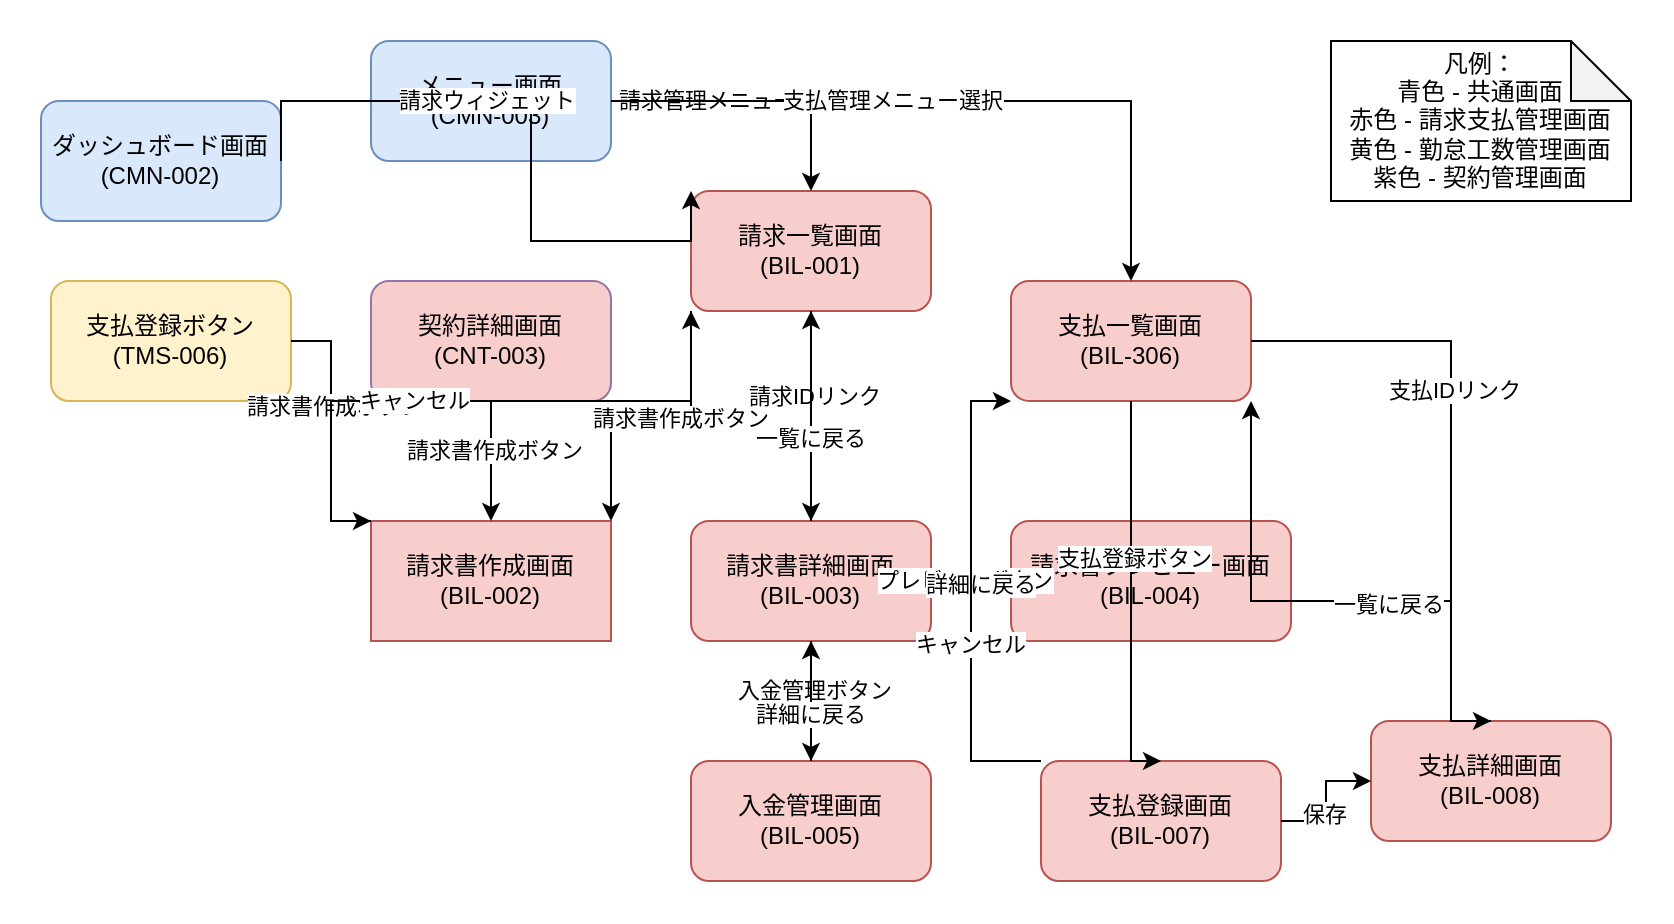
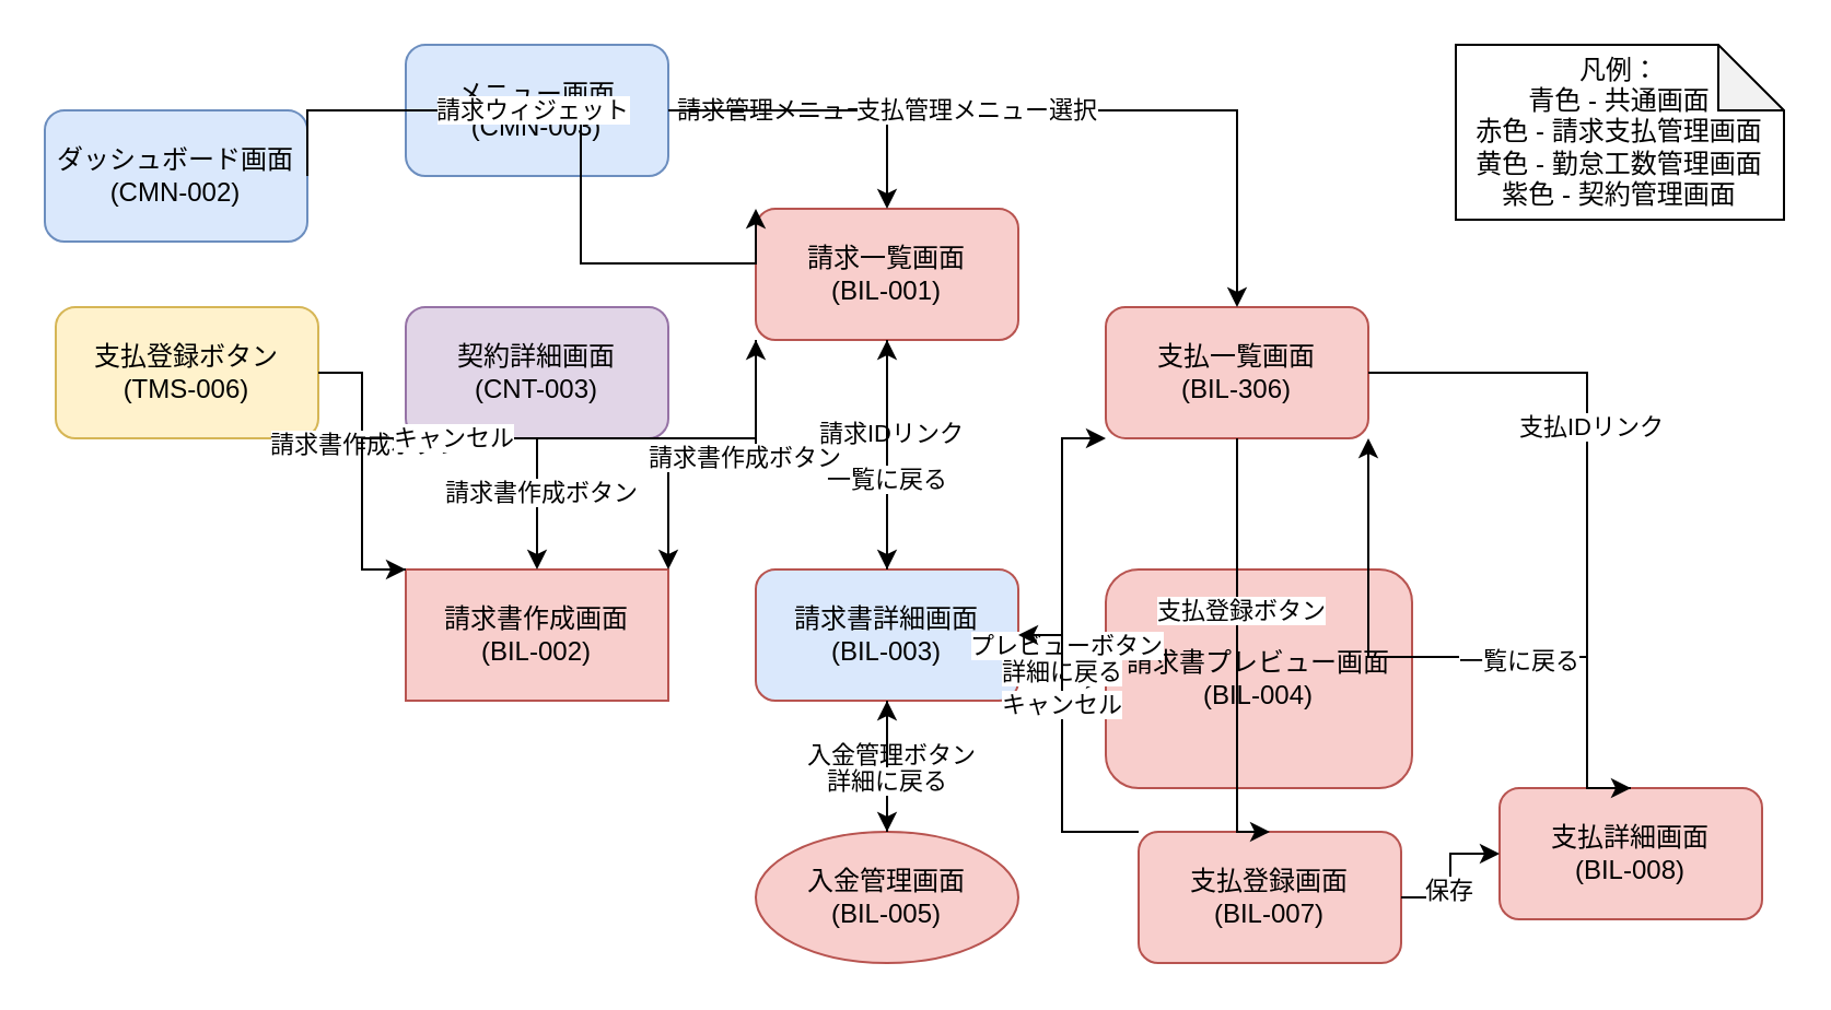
  <mxCell id="0" />
  <mxCell id="1" parent="0" />
  <mxCell id="2" value="ダッシュボード画面&#10;(CMN-002)" style="rounded=1;whiteSpace=wrap;html=1;fillColor=#dae8fc;strokeColor=#6c8ebf;" vertex="1" parent="1"><mxGeometry x="20" y="50" width="120" height="60" as="geometry" /></mxCell>
  <mxCell id="3" value="メニュー画面&#10;(CMN-003)" style="rounded=1;whiteSpace=wrap;html=1;fillColor=#dae8fc;strokeColor=#6c8ebf;" vertex="1" parent="1"><mxGeometry x="185" y="20" width="120" height="60" as="geometry" /></mxCell>
  <mxCell id="4" value="支払登録ボタン&#10;(TMS-006)" style="rounded=1;whiteSpace=wrap;html=1;fillColor=#fff2cc;strokeColor=#d6b656;" vertex="1" parent="1"><mxGeometry x="25" y="140" width="120" height="60" as="geometry" /></mxCell>
- <mxCell id="5" value="契約詳細画面&#10;(CNT-003)" style="rounded=1;whiteSpace=wrap;html=1;fillColor=#f8cecc;strokeColor=#9673a6;" vertex="1" parent="1"><mxGeometry x="185" y="140" width="120" height="60" as="geometry" /></mxCell>
+ <mxCell id="5" value="契約詳細画面&#10;(CNT-003)" style="rounded=1;whiteSpace=wrap;html=1;fillColor=#e1d5e7;strokeColor=#9673a6;" vertex="1" parent="1"><mxGeometry x="185" y="140" width="120" height="60" as="geometry" /></mxCell>
  <mxCell id="6" value="請求一覧画面&#10;(BIL-001)" style="rounded=1;whiteSpace=wrap;html=1;fillColor=#f8cecc;strokeColor=#b85450;" vertex="1" parent="1"><mxGeometry x="345" y="95" width="120" height="60" as="geometry" /></mxCell>
  <mxCell id="7" value="請求書作成画面&#10;(BIL-002)" style="whiteSpace=wrap;html=1;fillColor=#f8cecc;strokeColor=#b85450;rounded=0;" vertex="1" parent="1"><mxGeometry x="185" y="260" width="120" height="60" as="geometry" /></mxCell>
- <mxCell id="8" value="請求書詳細画面&#10;(BIL-003)" style="rounded=1;whiteSpace=wrap;html=1;fillColor=#f8cecc;strokeColor=#b85450;" vertex="1" parent="1"><mxGeometry x="345" y="260" width="120" height="60" as="geometry" /></mxCell>
- <mxCell id="9" value="請求書プレビュー画面&#10;(BIL-004)" style="rounded=1;whiteSpace=wrap;html=1;fillColor=#f8cecc;strokeColor=#b85450;" vertex="1" parent="1"><mxGeometry x="505" y="260" width="140" height="60" as="geometry" /></mxCell>
- <mxCell id="10" value="入金管理画面&#10;(BIL-005)" style="rounded=1;whiteSpace=wrap;html=1;fillColor=#f8cecc;strokeColor=#b85450;" vertex="1" parent="1"><mxGeometry x="345" y="380" width="120" height="60" as="geometry" /></mxCell>
+ <mxCell id="8" value="請求書詳細画面&#10;(BIL-003)" style="rounded=1;whiteSpace=wrap;html=1;fillColor=#dae8fc;strokeColor=#b85450;" vertex="1" parent="1"><mxGeometry x="345" y="260" width="120" height="60" as="geometry" /></mxCell>
+ <mxCell id="9" value="請求書プレビュー画面&#10;(BIL-004)" style="rounded=1;whiteSpace=wrap;html=1;fillColor=#f8cecc;strokeColor=#b85450;" vertex="1" parent="1"><mxGeometry x="505" y="260" width="140" height="100" as="geometry" /></mxCell>
+ <mxCell id="10" value="入金管理画面&#10;(BIL-005)" style="ellipse;whiteSpace=wrap;html=1;fillColor=#f8cecc;strokeColor=#b85450;" vertex="1" parent="1"><mxGeometry x="345" y="380" width="120" height="60" as="geometry" /></mxCell>
  <mxCell id="11" value="支払一覧画面&#10;(BIL-306)" style="rounded=1;whiteSpace=wrap;html=1;fillColor=#f8cecc;strokeColor=#b85450;" vertex="1" parent="1"><mxGeometry x="505" y="140" width="120" height="60" as="geometry" /></mxCell>
  <mxCell id="12" value="支払登録画面&#10;(BIL-007)" style="rounded=1;whiteSpace=wrap;html=1;fillColor=#f8cecc;strokeColor=#b85450;" vertex="1" parent="1"><mxGeometry x="520" y="380" width="120" height="60" as="geometry" /></mxCell>
  <mxCell id="13" value="支払詳細画面&#10;(BIL-008)" style="rounded=1;whiteSpace=wrap;html=1;fillColor=#f8cecc;strokeColor=#b85450;" vertex="1" parent="1"><mxGeometry x="685" y="360" width="120" height="60" as="geometry" /></mxCell>
  <mxCell id="14" style="edgeStyle=orthogonalEdgeStyle;rounded=0;orthogonalLoop=1;jettySize=auto;html=1;exitX=1;exitY=0.5;exitDx=0;exitDy=0;entryX=0.5;entryY=0;entryDx=0;entryDy=0;" edge="1" parent="1" source="3" target="6"><mxGeometry relative="1" as="geometry"><Array as="points"><mxPoint x="405" y="50" /></Array></mxGeometry></mxCell>
  <mxCell id="15" value="請求管理メニュー選択" style="edgeLabel;html=1;align=center;verticalAlign=middle;resizable=0;points=[];" vertex="1" connectable="0" parent="14"><mxGeometry x="-0.2" y="1" relative="1" as="geometry"><mxPoint as="offset" /></mxGeometry></mxCell>
  <mxCell id="16" style="edgeStyle=orthogonalEdgeStyle;rounded=0;orthogonalLoop=1;jettySize=auto;html=1;exitX=1;exitY=0.5;exitDx=0;exitDy=0;entryX=0.5;entryY=0;entryDx=0;entryDy=0;" edge="1" parent="1" source="3" target="11"><mxGeometry relative="1" as="geometry"><Array as="points"><mxPoint x="565" y="50" /></Array></mxGeometry></mxCell>
  <mxCell id="17" value="支払管理メニュー選択" style="edgeLabel;html=1;align=center;verticalAlign=middle;resizable=0;points=[];" vertex="1" connectable="0" parent="16"><mxGeometry x="-0.2" y="1" relative="1" as="geometry"><mxPoint as="offset" /></mxGeometry></mxCell>
  <mxCell id="18" style="edgeStyle=orthogonalEdgeStyle;rounded=0;orthogonalLoop=1;jettySize=auto;html=1;exitX=1;exitY=0.5;exitDx=0;exitDy=0;entryX=0;entryY=0;entryDx=0;entryDy=0;" edge="1" parent="1" source="2" target="6"><mxGeometry relative="1" as="geometry"><Array as="points"><mxPoint x="265" y="50" /><mxPoint x="265" y="120" /><mxPoint x="345" y="120" /></Array></mxGeometry></mxCell>
  <mxCell id="19" value="請求ウィジェット" style="edgeLabel;html=1;align=center;verticalAlign=middle;resizable=0;points=[];" vertex="1" connectable="0" parent="18"><mxGeometry x="-0.2" y="1" relative="1" as="geometry"><mxPoint as="offset" /></mxGeometry></mxCell>
  <mxCell id="20" style="edgeStyle=orthogonalEdgeStyle;rounded=0;orthogonalLoop=1;jettySize=auto;html=1;exitX=1;exitY=0.5;exitDx=0;exitDy=0;entryX=0;entryY=0;entryDx=0;entryDy=0;" edge="1" parent="1" source="4" target="7"><mxGeometry relative="1" as="geometry"><Array as="points"><mxPoint x="165" y="170" /><mxPoint x="165" y="260" /></Array></mxGeometry></mxCell>
  <mxCell id="21" value="請求書作成ボタン" style="edgeLabel;html=1;align=center;verticalAlign=middle;resizable=0;points=[];" vertex="1" connectable="0" parent="20"><mxGeometry x="-0.2" y="1" relative="1" as="geometry"><mxPoint as="offset" /></mxGeometry></mxCell>
  <mxCell id="22" style="edgeStyle=orthogonalEdgeStyle;rounded=0;orthogonalLoop=1;jettySize=auto;html=1;exitX=0.5;exitY=1;exitDx=0;exitDy=0;entryX=0.5;entryY=0;entryDx=0;entryDy=0;" edge="1" parent="1" source="5" target="7"><mxGeometry relative="1" as="geometry" /></mxCell>
  <mxCell id="23" value="請求書作成ボタン" style="edgeLabel;html=1;align=center;verticalAlign=middle;resizable=0;points=[];" vertex="1" connectable="0" parent="22"><mxGeometry x="-0.2" y="1" relative="1" as="geometry"><mxPoint as="offset" /></mxGeometry></mxCell>
  <mxCell id="24" style="edgeStyle=orthogonalEdgeStyle;rounded=0;orthogonalLoop=1;jettySize=auto;html=1;exitX=0;exitY=1;exitDx=0;exitDy=0;entryX=1;entryY=0;entryDx=0;entryDy=0;" edge="1" parent="1" source="6" target="7"><mxGeometry relative="1" as="geometry" /></mxCell>
  <mxCell id="25" value="請求書作成ボタン" style="edgeLabel;html=1;align=center;verticalAlign=middle;resizable=0;points=[];" vertex="1" connectable="0" parent="24"><mxGeometry x="-0.2" y="1" relative="1" as="geometry"><mxPoint as="offset" /></mxGeometry></mxCell>
  <mxCell id="26" style="edgeStyle=orthogonalEdgeStyle;rounded=0;orthogonalLoop=1;jettySize=auto;html=1;exitX=0.5;exitY=1;exitDx=0;exitDy=0;entryX=0.5;entryY=0;entryDx=0;entryDy=0;" edge="1" parent="1" source="6" target="8"><mxGeometry relative="1" as="geometry" /></mxCell>
  <mxCell id="27" value="請求IDリンク" style="edgeLabel;html=1;align=center;verticalAlign=middle;resizable=0;points=[];" vertex="1" connectable="0" parent="26"><mxGeometry x="-0.2" y="1" relative="1" as="geometry"><mxPoint as="offset" /></mxGeometry></mxCell>
  <mxCell id="28" style="edgeStyle=orthogonalEdgeStyle;rounded=0;orthogonalLoop=1;jettySize=auto;html=1;exitX=0;exitY=0;exitDx=0;exitDy=0;entryX=0;entryY=1;entryDx=0;entryDy=0;" edge="1" parent="1" source="7" target="6"><mxGeometry relative="1" as="geometry"><Array as="points"><mxPoint x="165" y="260" /><mxPoint x="165" y="200" /></Array></mxGeometry></mxCell>
  <mxCell id="29" value="キャンセル" style="edgeLabel;html=1;align=center;verticalAlign=middle;resizable=0;points=[];" vertex="1" connectable="0" parent="28"><mxGeometry x="-0.2" y="1" relative="1" as="geometry"><mxPoint as="offset" /></mxGeometry></mxCell>
  <mxCell id="30" style="edgeStyle=orthogonalEdgeStyle;rounded=0;orthogonalLoop=1;jettySize=auto;html=1;exitX=0.5;exitY=0;exitDx=0;exitDy=0;entryX=0.5;entryY=1;entryDx=0;entryDy=0;" edge="1" parent="1" source="8" target="6"><mxGeometry relative="1" as="geometry" /></mxCell>
  <mxCell id="31" value="一覧に戻る" style="edgeLabel;html=1;align=center;verticalAlign=middle;resizable=0;points=[];" vertex="1" connectable="0" parent="30"><mxGeometry x="-0.2" y="1" relative="1" as="geometry"><mxPoint as="offset" /></mxGeometry></mxCell>
  <mxCell id="32" style="edgeStyle=orthogonalEdgeStyle;rounded=0;orthogonalLoop=1;jettySize=auto;html=1;exitX=1;exitY=0.5;exitDx=0;exitDy=0;entryX=0;entryY=0.5;entryDx=0;entryDy=0;" edge="1" parent="1" source="8" target="9"><mxGeometry relative="1" as="geometry" /></mxCell>
  <mxCell id="33" value="プレビューボタン" style="edgeLabel;html=1;align=center;verticalAlign=middle;resizable=0;points=[];" vertex="1" connectable="0" parent="32"><mxGeometry x="-0.2" y="1" relative="1" as="geometry"><mxPoint as="offset" /></mxGeometry></mxCell>
  <mxCell id="34" style="edgeStyle=orthogonalEdgeStyle;rounded=0;orthogonalLoop=1;jettySize=auto;html=1;exitX=0.5;exitY=1;exitDx=0;exitDy=0;entryX=0.5;entryY=0;entryDx=0;entryDy=0;" edge="1" parent="1" source="8" target="10"><mxGeometry relative="1" as="geometry" /></mxCell>
  <mxCell id="35" value="入金管理ボタン" style="edgeLabel;html=1;align=center;verticalAlign=middle;resizable=0;points=[];" vertex="1" connectable="0" parent="34"><mxGeometry x="-0.2" y="1" relative="1" as="geometry"><mxPoint as="offset" /></mxGeometry></mxCell>
  <mxCell id="36" style="edgeStyle=orthogonalEdgeStyle;rounded=0;orthogonalLoop=1;jettySize=auto;html=1;exitX=0;exitY=0.5;exitDx=0;exitDy=0;entryX=1;entryY=0.5;entryDx=0;entryDy=0;" edge="1" parent="1" source="9" target="8"><mxGeometry relative="1" as="geometry" /></mxCell>
  <mxCell id="37" value="詳細に戻る" style="edgeLabel;html=1;align=center;verticalAlign=middle;resizable=0;points=[];" vertex="1" connectable="0" parent="36"><mxGeometry x="-0.2" y="1" relative="1" as="geometry"><mxPoint as="offset" /></mxGeometry></mxCell>
  <mxCell id="38" style="edgeStyle=orthogonalEdgeStyle;rounded=0;orthogonalLoop=1;jettySize=auto;html=1;exitX=0.5;exitY=0;exitDx=0;exitDy=0;entryX=0.5;entryY=1;entryDx=0;entryDy=0;" edge="1" parent="1" source="10" target="8"><mxGeometry relative="1" as="geometry" /></mxCell>
  <mxCell id="39" value="詳細に戻る" style="edgeLabel;html=1;align=center;verticalAlign=middle;resizable=0;points=[];" vertex="1" connectable="0" parent="38"><mxGeometry x="-0.2" y="1" relative="1" as="geometry"><mxPoint as="offset" /></mxGeometry></mxCell>
  <mxCell id="40" style="edgeStyle=orthogonalEdgeStyle;rounded=0;orthogonalLoop=1;jettySize=auto;html=1;exitX=0.5;exitY=1;exitDx=0;exitDy=0;entryX=0.5;entryY=0;entryDx=0;entryDy=0;" edge="1" parent="1" source="11" target="12"><mxGeometry relative="1" as="geometry"><Array as="points"><mxPoint x="565" y="220" /><mxPoint x="565" y="220" /></Array></mxGeometry></mxCell>
  <mxCell id="41" value="支払登録ボタン" style="edgeLabel;html=1;align=center;verticalAlign=middle;resizable=0;points=[];" vertex="1" connectable="0" parent="40"><mxGeometry x="-0.2" y="1" relative="1" as="geometry"><mxPoint as="offset" /></mxGeometry></mxCell>
  <mxCell id="42" style="edgeStyle=orthogonalEdgeStyle;rounded=0;orthogonalLoop=1;jettySize=auto;html=1;exitX=1;exitY=0.5;exitDx=0;exitDy=0;entryX=0.5;entryY=0;entryDx=0;entryDy=0;" edge="1" parent="1" source="11" target="13"><mxGeometry relative="1" as="geometry"><Array as="points"><mxPoint x="725" y="170" /></Array></mxGeometry></mxCell>
  <mxCell id="43" value="支払IDリンク" style="edgeLabel;html=1;align=center;verticalAlign=middle;resizable=0;points=[];" vertex="1" connectable="0" parent="42"><mxGeometry x="-0.2" y="1" relative="1" as="geometry"><mxPoint as="offset" /></mxGeometry></mxCell>
  <mxCell id="44" style="edgeStyle=orthogonalEdgeStyle;rounded=0;orthogonalLoop=1;jettySize=auto;html=1;exitX=0;exitY=0;exitDx=0;exitDy=0;entryX=0;entryY=1;entryDx=0;entryDy=0;" edge="1" parent="1" source="12" target="11"><mxGeometry relative="1" as="geometry"><Array as="points"><mxPoint x="485" y="380" /><mxPoint x="485" y="200" /></Array></mxGeometry></mxCell>
  <mxCell id="45" value="キャンセル" style="edgeLabel;html=1;align=center;verticalAlign=middle;resizable=0;points=[];" vertex="1" connectable="0" parent="44"><mxGeometry x="-0.2" y="1" relative="1" as="geometry"><mxPoint as="offset" /></mxGeometry></mxCell>
  <mxCell id="46" style="edgeStyle=orthogonalEdgeStyle;rounded=0;orthogonalLoop=1;jettySize=auto;html=1;exitX=1;exitY=0.5;exitDx=0;exitDy=0;entryX=0;entryY=0.5;entryDx=0;entryDy=0;" edge="1" parent="1" source="12" target="13"><mxGeometry relative="1" as="geometry" /></mxCell>
  <mxCell id="47" value="保存" style="edgeLabel;html=1;align=center;verticalAlign=middle;resizable=0;points=[];" vertex="1" connectable="0" parent="46"><mxGeometry x="-0.2" y="1" relative="1" as="geometry"><mxPoint as="offset" /></mxGeometry></mxCell>
  <mxCell id="48" style="edgeStyle=orthogonalEdgeStyle;rounded=0;orthogonalLoop=1;jettySize=auto;html=1;exitX=0.5;exitY=0;exitDx=0;exitDy=0;entryX=1;entryY=1;entryDx=0;entryDy=0;" edge="1" parent="1" source="13" target="11"><mxGeometry relative="1" as="geometry"><Array as="points"><mxPoint x="725" y="300" /><mxPoint x="625" y="300" /></Array></mxGeometry></mxCell>
  <mxCell id="49" value="一覧に戻る" style="edgeLabel;html=1;align=center;verticalAlign=middle;resizable=0;points=[];" vertex="1" connectable="0" parent="48"><mxGeometry x="-0.2" y="1" relative="1" as="geometry"><mxPoint as="offset" /></mxGeometry></mxCell>
  <mxCell id="50" value="凡例：&#10;青色 - 共通画面&#10;赤色 - 請求支払管理画面&#10;黄色 - 勤怠工数管理画面&#10;紫色 - 契約管理画面" style="shape=note;whiteSpace=wrap;html=1;backgroundOutline=1;darkOpacity=0.05;" vertex="1" parent="1"><mxGeometry x="665" y="20" width="150" height="80" as="geometry" /></mxCell>
